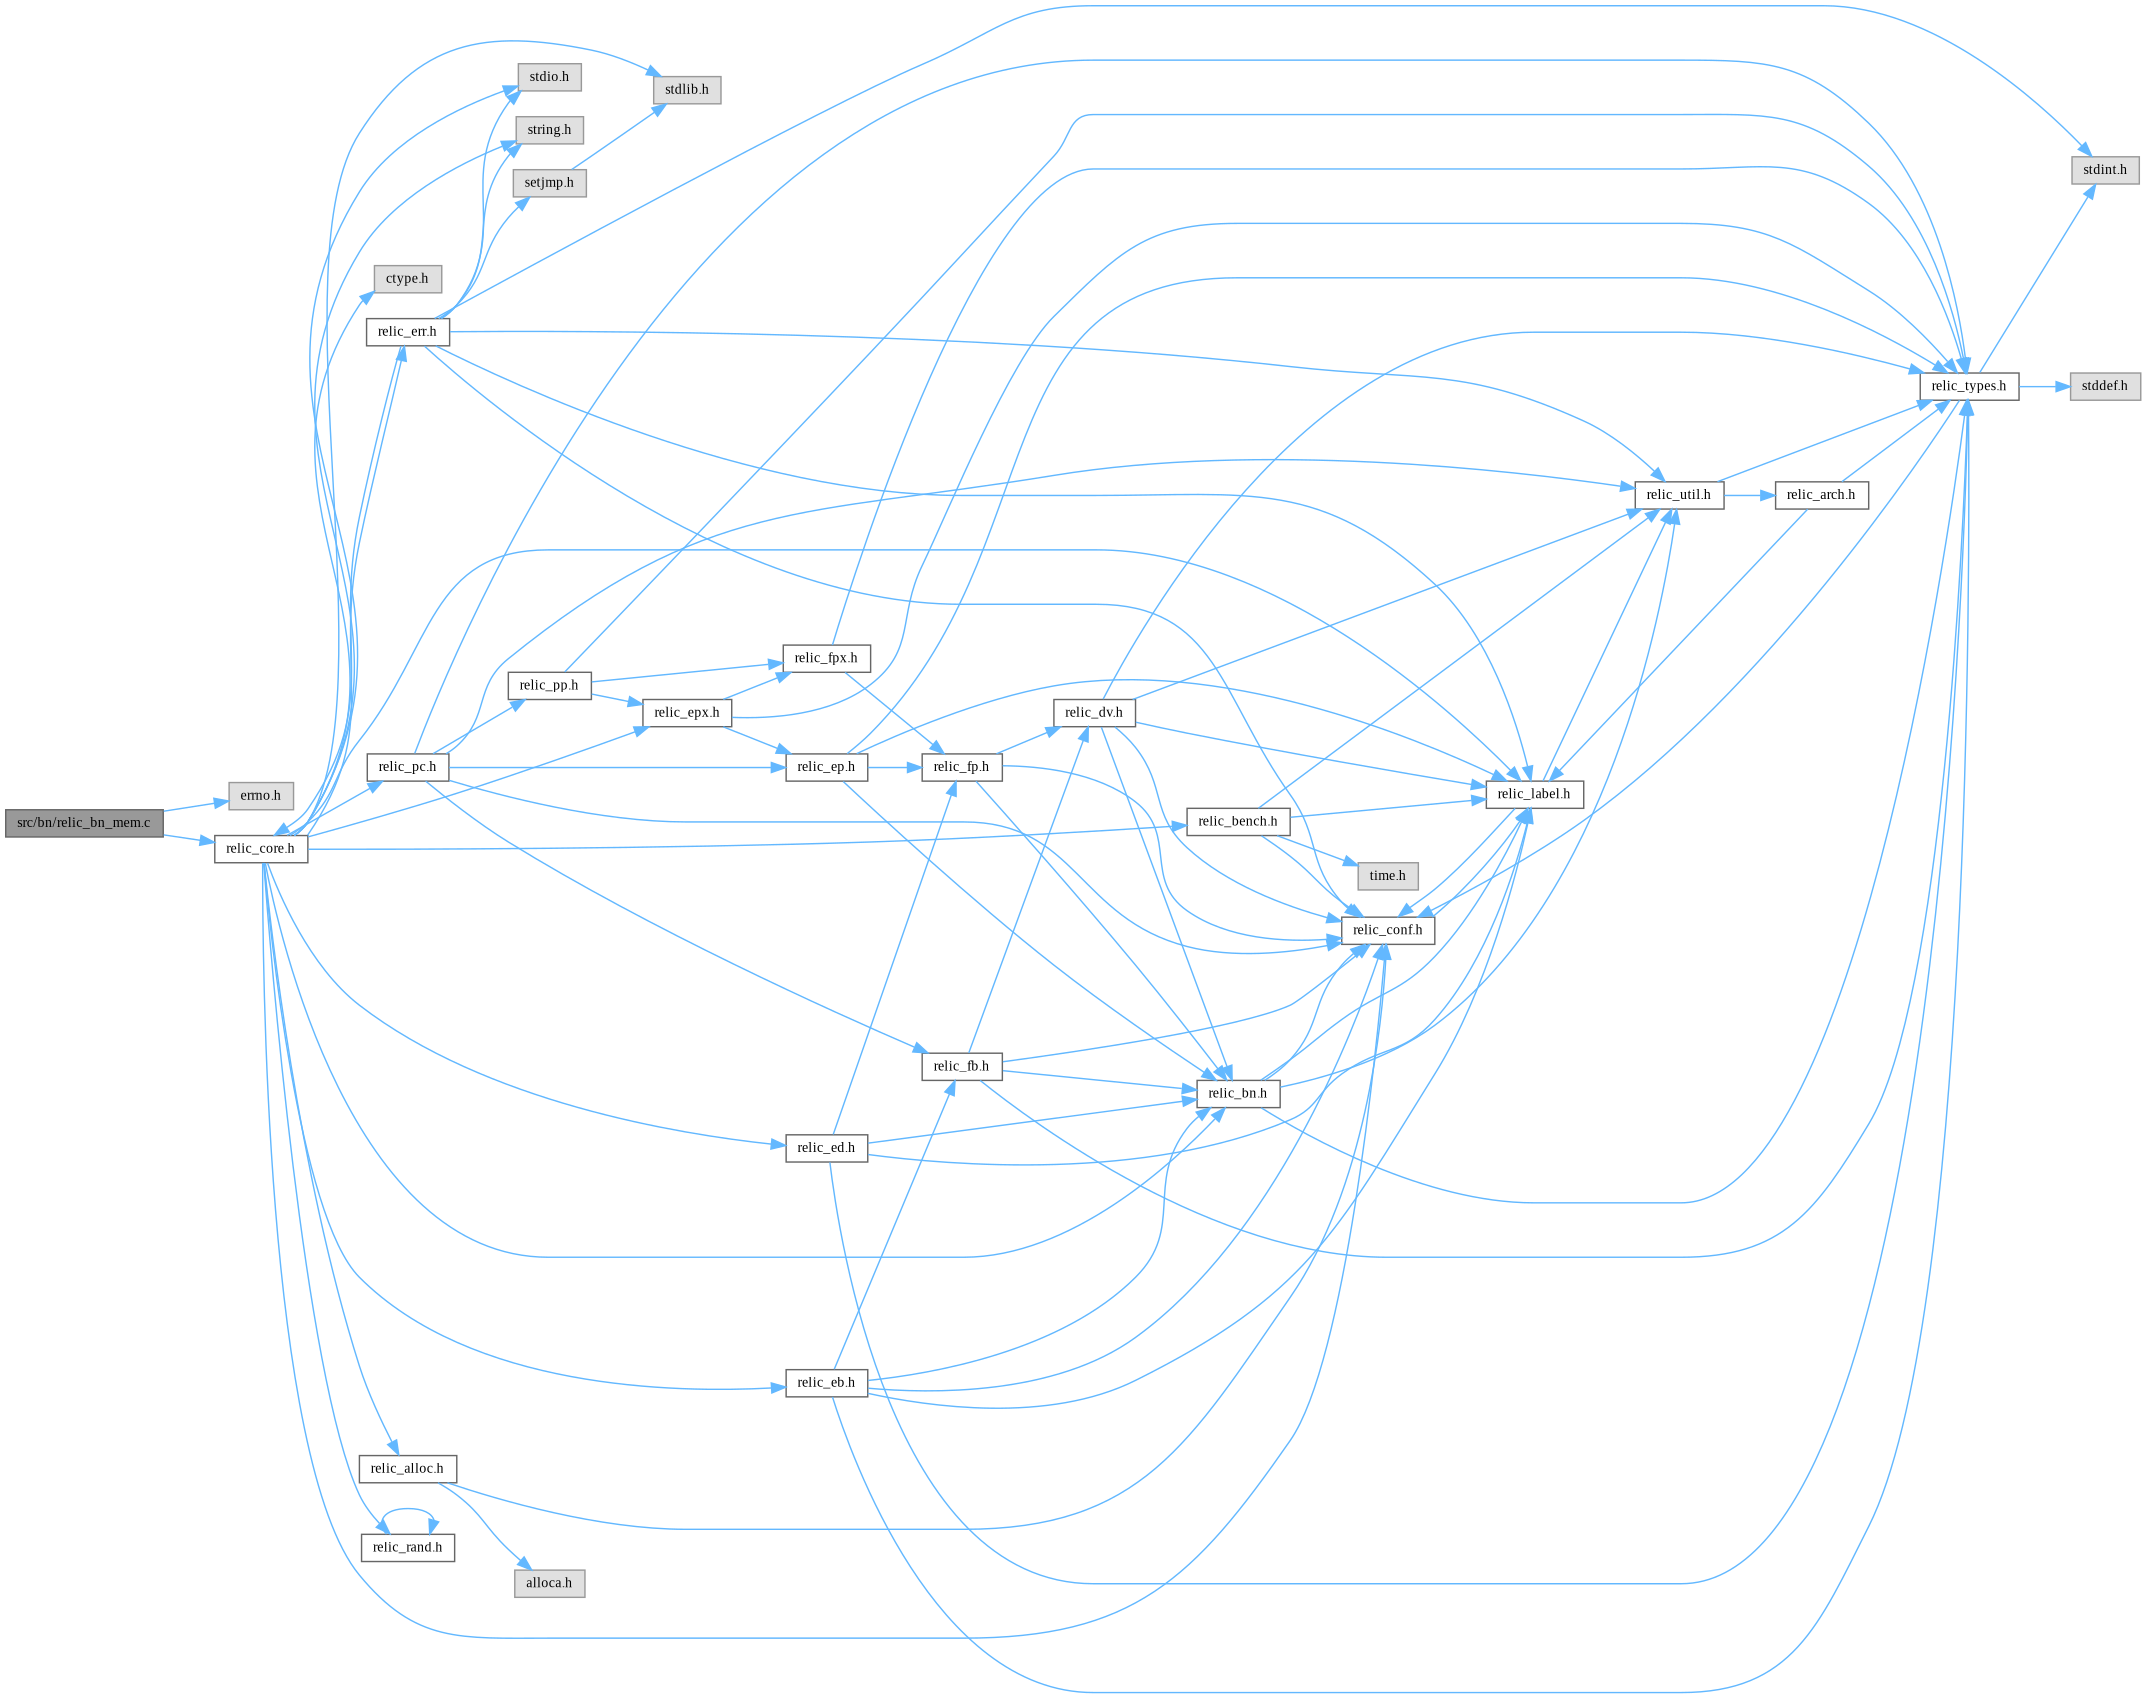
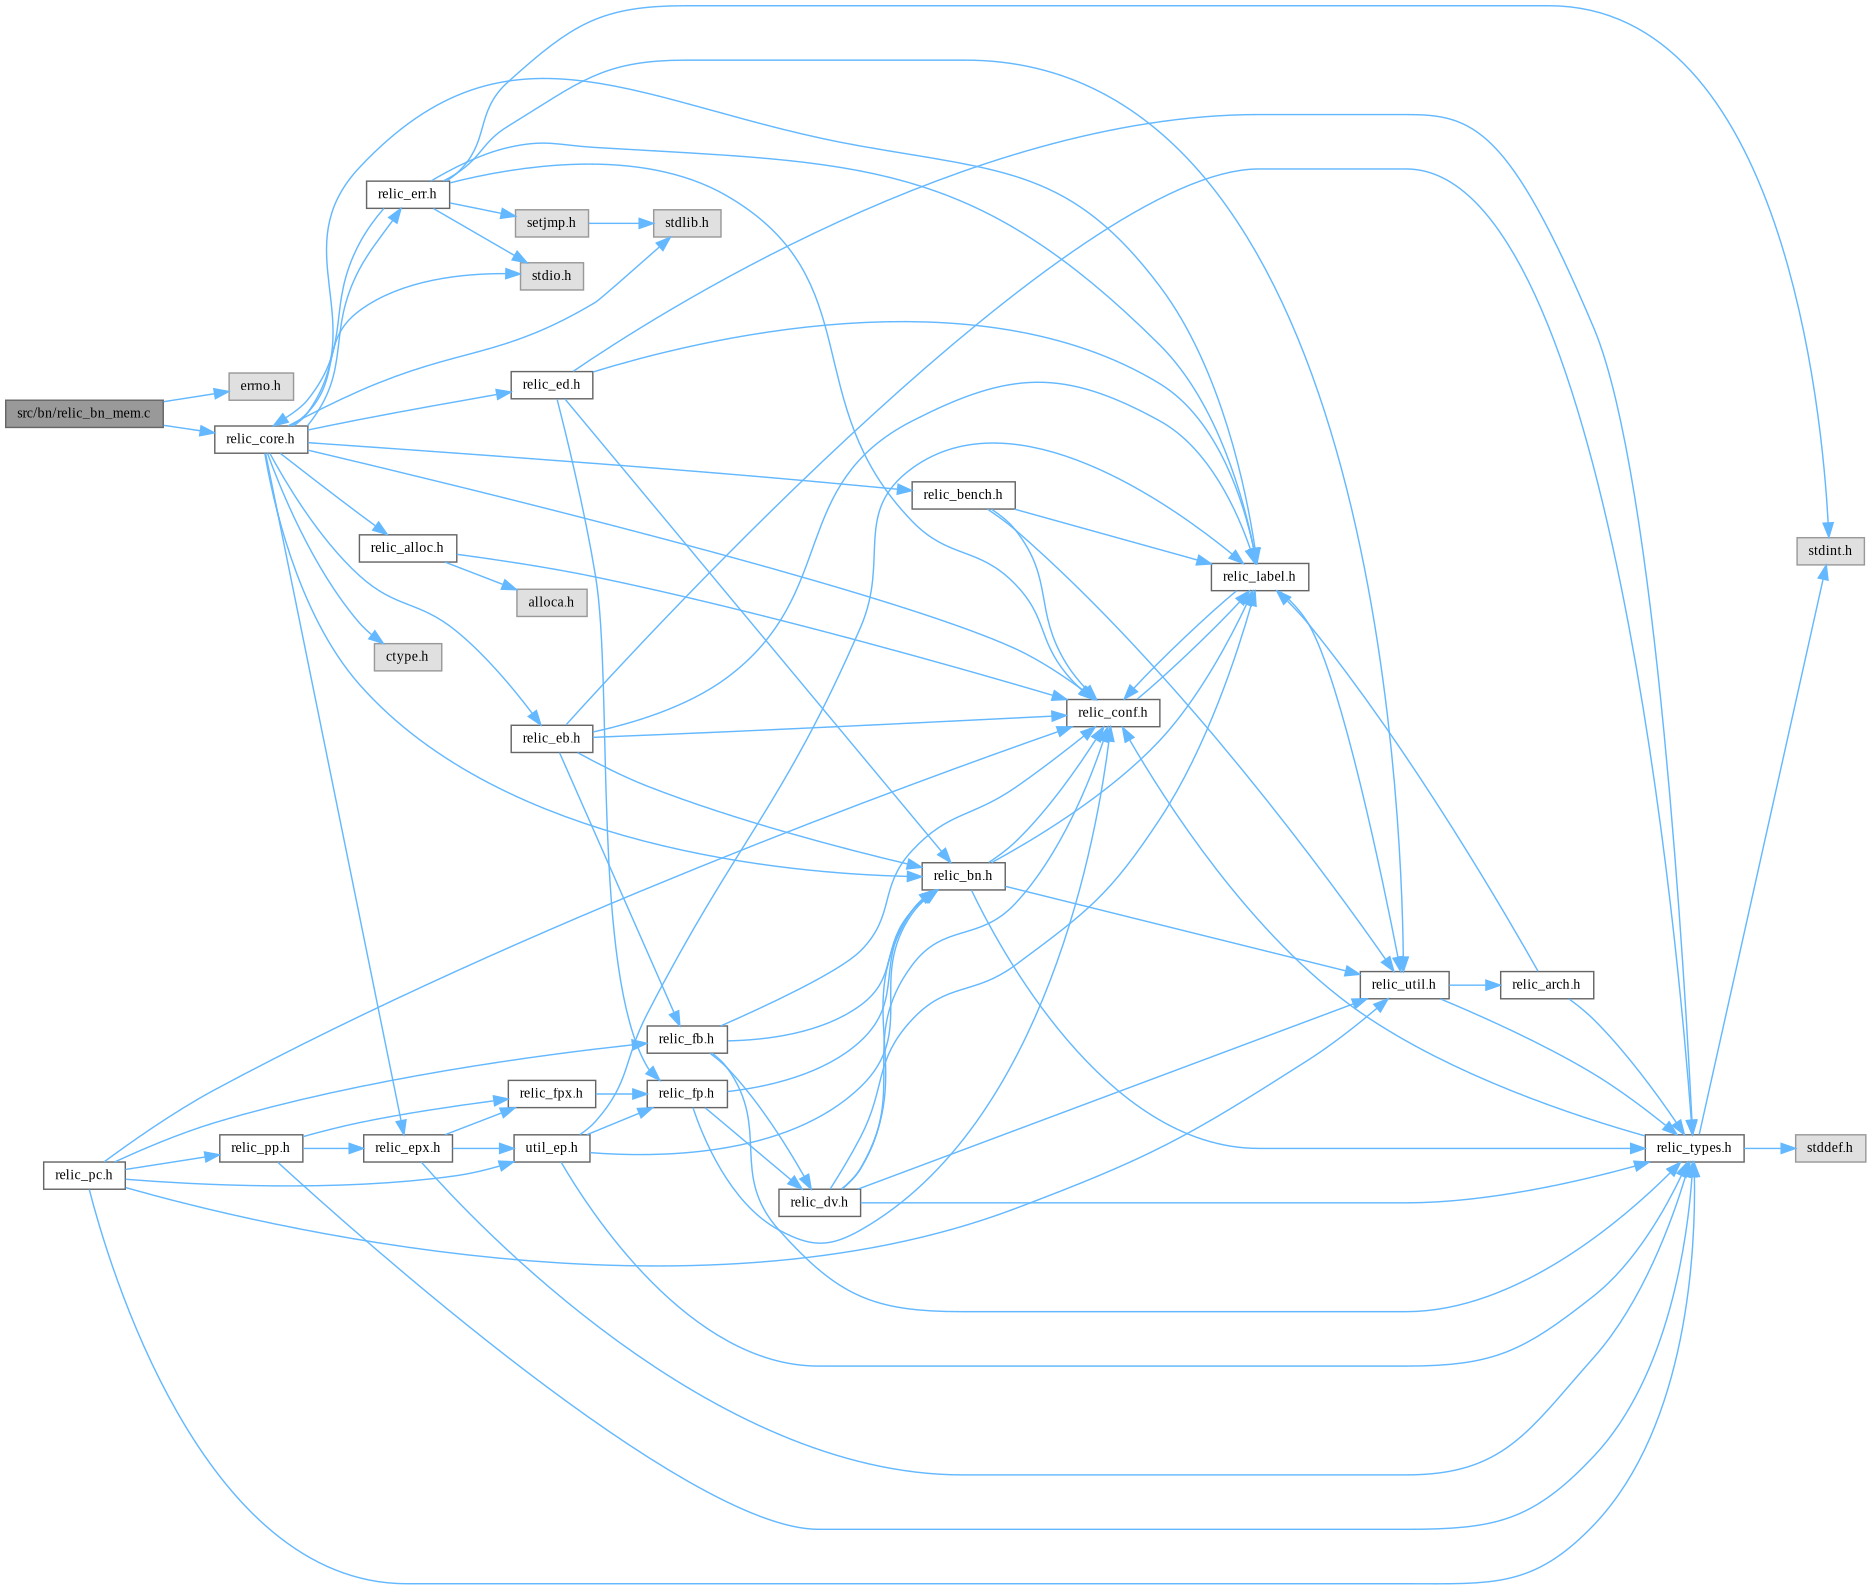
  digraph {
    fontname="Liberation Serif"
    rankdir=LR
    node [color=grey40 fillcolor=white fontname="Liberation Serif" fontsize=10 shape=box style=filled]
    edge [color=steelblue1 fontname="Liberation Serif" fontsize=10 labelfontname=Helvetica labelfontsize=10 style=solid]
    n1 [color=gray40 fillcolor=grey60 fontcolor=black height=0.2 label="src/bn/relic_bn_mem.c" width=0.4]
    n2 [color=grey60 fillcolor="#E0E0E0" height=0.2 label="errno.h" width=0.4]
    n3 [height=0.2 label="relic_core.h" width=0.4]
    n4 [color=grey60 fillcolor="#E0E0E0" height=0.2 label="stdlib.h" width=0.4]
    n5 [color=grey60 fillcolor="#E0E0E0" height=0.2 label="stdio.h" width=0.4]
-   n6 [color=grey60 fillcolor="#E0E0E0" height=0.2 label="string.h" width=0.4]
    n7 [color=grey60 fillcolor="#E0E0E0" height=0.2 label="ctype.h" width=0.4]
    n8 [height=0.2 label="relic_err.h" width=0.4]
    n9 [height=0.2 label="relic_conf.h" width=0.4]
    n10 [height=0.2 label="relic_label.h" width=0.4]
    n11 [height=0.2 label="relic_bn.h" width=0.4]
    n12 [height=0.2 label="relic_eb.h" width=0.4]
    n13 [height=0.2 label="relic_epx.h" width=0.4]
    n14 [height=0.2 label="relic_ed.h" width=0.4]
    n15 [height=0.2 label="relic_pc.h" width=0.4]
    n16 [height=0.2 label="relic_bench.h" width=0.4]
-   n17 [height=0.2 label="relic_rand.h" width=0.4]
    n18 [height=0.2 label="relic_alloc.h" width=0.4]
    n19 [color=grey60 fillcolor="#E0E0E0" height=0.2 label="stdint.h" width=0.4]
    n20 [height=0.2 label="relic_util.h" width=0.4]
    n21 [color=grey60 fillcolor="#E0E0E0" height=0.2 label="setjmp.h" width=0.4]
    n22 [height=0.2 label="relic_types.h" width=0.4]
    n23 [height=0.2 label="relic_fb.h" width=0.4]
    n24 [height=0.2 label="relic_fpx.h" width=0.4]
-   n25 [height=0.2 label="relic_ep.h" width=0.4]
+   n25 [height=0.2 label="util_ep.h" width=0.4]
    n26 [height=0.2 label="relic_fp.h" width=0.4]
    n27 [height=0.2 label="relic_pp.h" width=0.4]
-   n28 [color=grey60 fillcolor="#E0E0E0" height=0.2 label="time.h" width=0.4]
    n29 [color=grey60 fillcolor="#E0E0E0" height=0.2 label="alloca.h" width=0.4]
    n30 [height=0.2 label="relic_arch.h" width=0.4]
    n31 [color=grey60 fillcolor="#E0E0E0" height=0.2 label="stddef.h" width=0.4]
    n32 [height=0.2 label="relic_dv.h" width=0.4]
    n1 -> n2
    n1 -> n3
    n3 -> n4
    n3 -> n5
-   n3 -> n6
    n3 -> n7
    n3 -> n8
    n3 -> n9
    n3 -> n10
    n3 -> n11
    n3 -> n12
    n3 -> n13
    n3 -> n14
-   n3 -> n15
    n3 -> n16
-   n3 -> n17
    n3 -> n18
    n8 -> n3
    n8 -> n5
-   n8 -> n6
    n8 -> n9
    n8 -> n10
    n8 -> n19
    n8 -> n20
    n8 -> n21
    n9 -> n10
    n10 -> n9
    n10 -> n20
    n11 -> n9
    n11 -> n10
    n11 -> n20
    n11 -> n22
    n12 -> n9
    n12 -> n10
    n12 -> n11
    n12 -> n22
    n12 -> n23
    n13 -> n22
    n13 -> n24
    n13 -> n25
    n14 -> n10
    n14 -> n11
    n14 -> n22
    n14 -> n26
    n15 -> n9
    n15 -> n20
    n15 -> n22
    n15 -> n23
    n15 -> n25
    n15 -> n27
    n16 -> n9
    n16 -> n10
    n16 -> n20
-   n16 -> n28
-   n17 -> n17
    n18 -> n9
    n18 -> n29
    n20 -> n22
    n20 -> n30
    n21 -> n4
    n22 -> n9
    n22 -> n19
    n22 -> n31
    n23 -> n9
    n23 -> n11
    n23 -> n22
    n23 -> n32
-   n24 -> n22
    n24 -> n26
    n25 -> n10
    n25 -> n11
    n25 -> n22
    n25 -> n26
    n26 -> n9
    n26 -> n11
    n26 -> n32
    n27 -> n13
    n27 -> n22
    n27 -> n24
    n30 -> n10
    n30 -> n22
    n32 -> n9
    n32 -> n10
    n32 -> n11
    n32 -> n20
    n32 -> n22
  }
